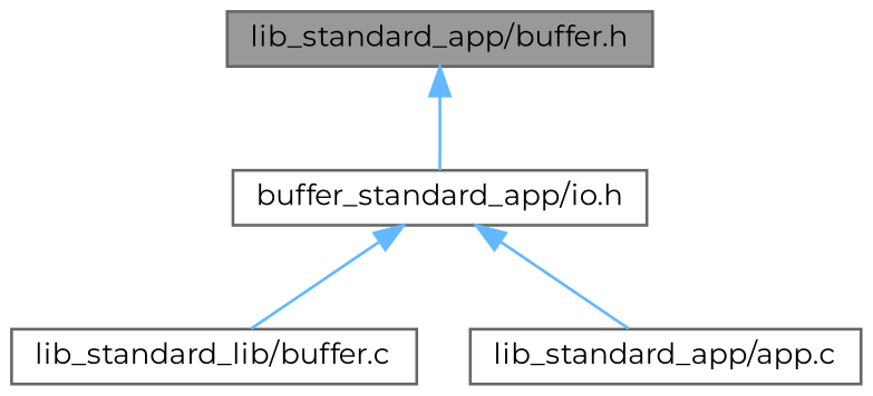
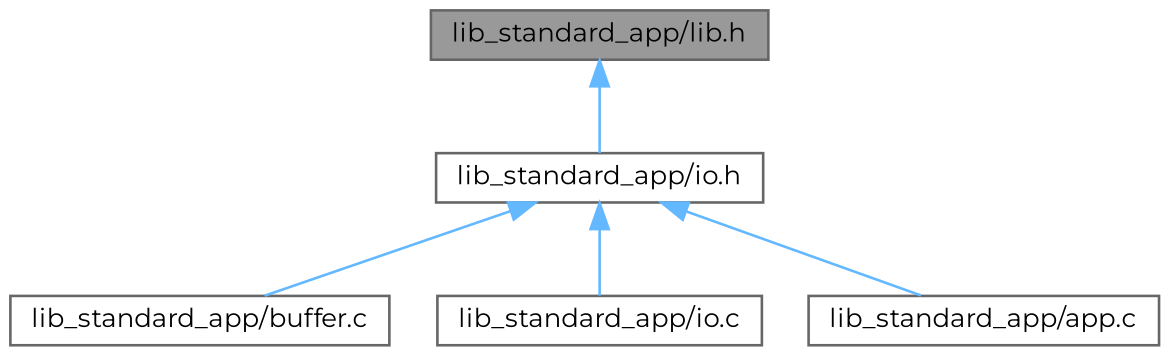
  digraph {
    fontname=Montserrat
    node [color=grey40 fillcolor=white fontname=Montserrat fontsize=10 shape=box style=filled]
    edge [color=steelblue1 dir=back fontname=Montserrat fontsize=10 labelfontname=Helvetica labelfontsize=10 style=solid]
-   n1 [color=gray40 fillcolor=grey60 fontcolor=black height=0.2 label="lib_standard_app/buffer.h" width=0.4]
-   n2 [height=0.2 label="buffer_standard_app/io.h" width=0.4]
-   n3 [height=0.2 label="lib_standard_lib/buffer.c" width=0.4]
+   n1 [color=gray40 fillcolor=grey60 fontcolor=black height=0.2 label="lib_standard_app/lib.h" width=0.4]
+   n2 [height=0.2 label="lib_standard_app/io.h" width=0.4]
+   n3 [height=0.2 label="lib_standard_app/buffer.c" width=0.4]
+   n4 [height=0.2 label="lib_standard_app/io.c" width=0.4]
    n5 [height=0.2 label="lib_standard_app/app.c" width=0.4]
    n1 -> n2
    n2 -> n3
+   n2 -> n4
    n2 -> n5
  }
